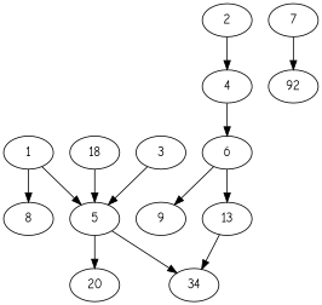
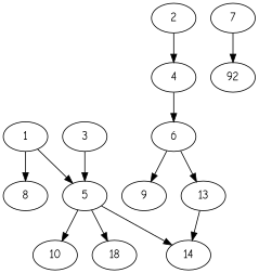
  digraph {
    fontname="Comic Neue"
    node [fontname="Comic Neue"]
    edge [fontname="Comic Neue"]
    1 [alpha=36.66]
    5 [alpha=28.76]
    8 [alpha=20.16]
-   10 [alpha=22.79 label=20]
+   10 [alpha=22.79]
    n5 [alpha=21.51 label=18]
-   14 [alpha=46.10 label=34]
+   14 [alpha=46.10]
    9 [alpha=45.53]
    2 [alpha=35.28]
    4 [alpha=46.90]
    6 [alpha=36.57]
    13 [alpha=41.42]
    7 [alpha=22.10]
    n13 [alpha=42.18 label=92]
    3 [alpha=35.26]
    1 -> 5
    1 -> 8
    5 -> 10
-   n5 -> 5
+   5 -> n5
    5 -> 14
    2 -> 4
    4 -> 6
    6 -> 9
    6 -> 13
    13 -> 14
    7 -> n13
    3 -> 5
  }
